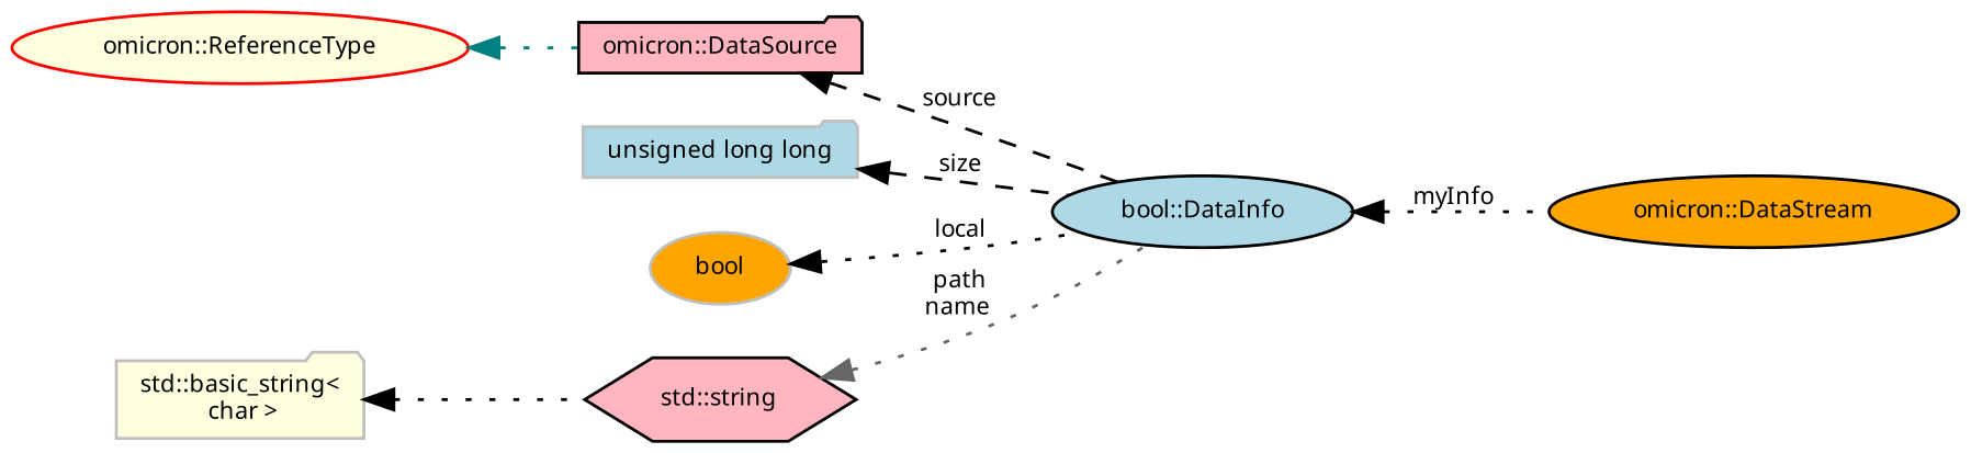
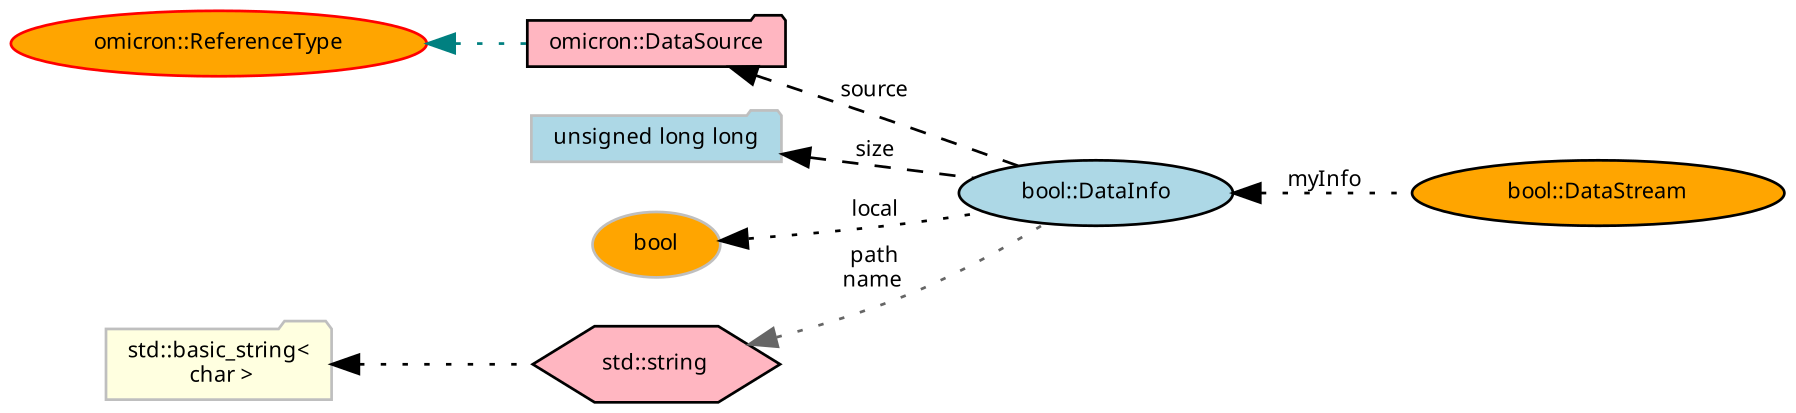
  digraph {
    rankdir=LR
    node [color=black fillcolor=orange fontname="FreeSans.ttf" fontsize=8 shape=ellipse style=filled]
    edge [color=black dir=back fontname="FreeSans.ttf" fontsize=8 labelfontname="FreeSans.ttf" labelfontsize=8 style=dotted]
-   n1 [fontcolor=black height=0.2 label="omicron::DataStream" width=0.4]
+   n1 [fontcolor=black height=0.2 label="bool::DataStream" width=0.4]
    n2 [fillcolor=lightblue height=0.2 label="bool::DataInfo" width=0.4]
    n3 [fillcolor=lightpink height=0.2 label="omicron::DataSource" shape=folder width=0.4]
-   n4 [color=red fillcolor=lightyellow height=0.2 label="omicron::ReferenceType" width=0.4]
+   n4 [color=red height=0.2 label="omicron::ReferenceType" width=0.4]
    n5 [color=grey75 fillcolor=lightblue height=0.2 label="unsigned long long" shape=folder width=0.4]
    n6 [color=grey75 height=0.2 label=bool width=0.4]
    n7 [fillcolor=lightpink height=0.2 label="std::string" shape=hexagon width=0.4]
    n8 [color=grey75 fillcolor=lightyellow height=0.2 label="std::basic_string\<\l char \>" shape=folder width=0.4]
    n2 -> n1 [label=" myInfo"]
    n3 -> n2 [label=" source" style=dashed]
    n4 -> n3 [color=teal]
    n5 -> n2 [label=" size" style=dashed]
    n6 -> n2 [label=" local"]
    n7 -> n2 [color=gray40 label=" path\nname"]
    n8 -> n7
  }
